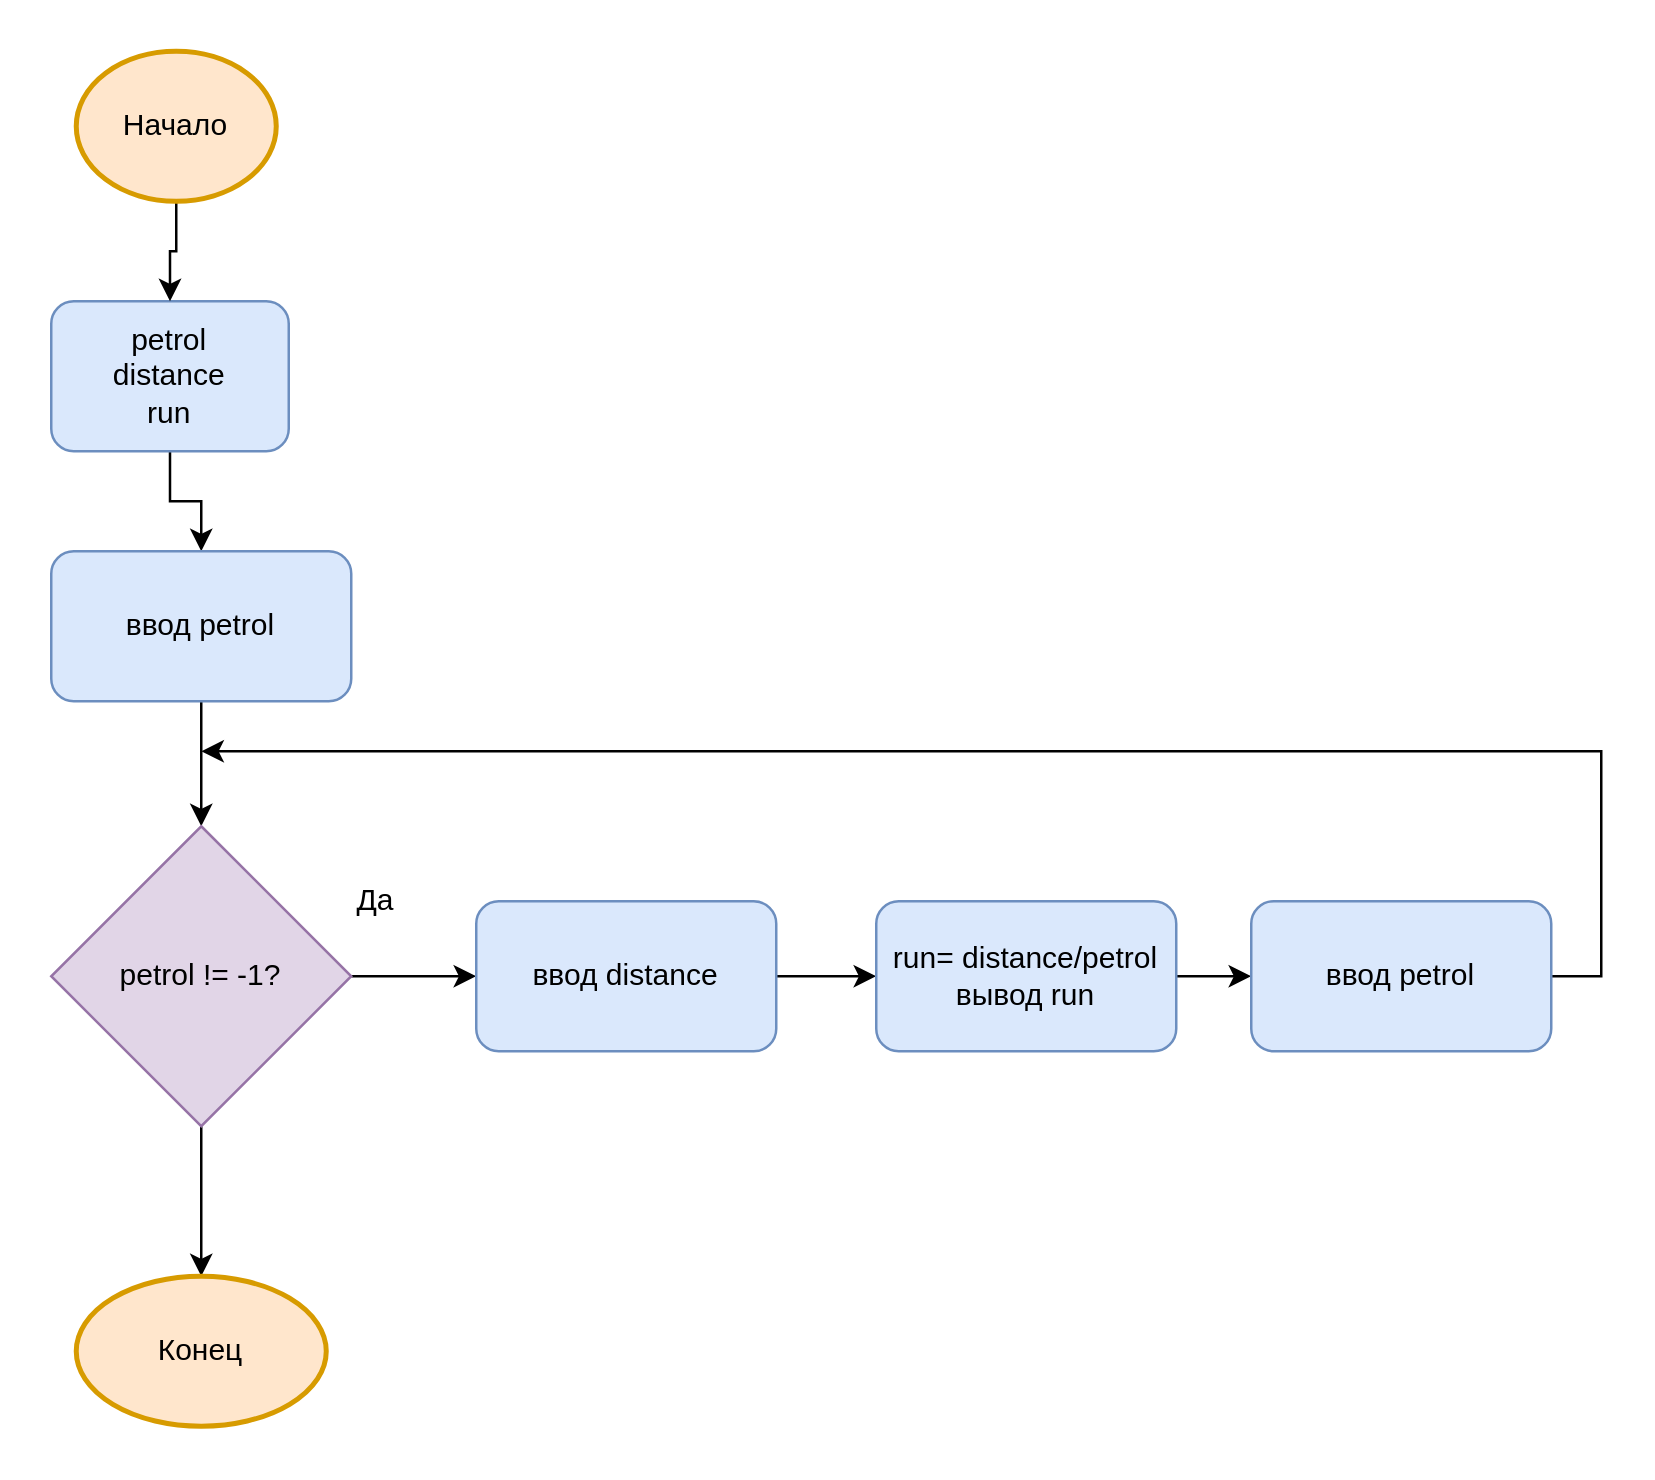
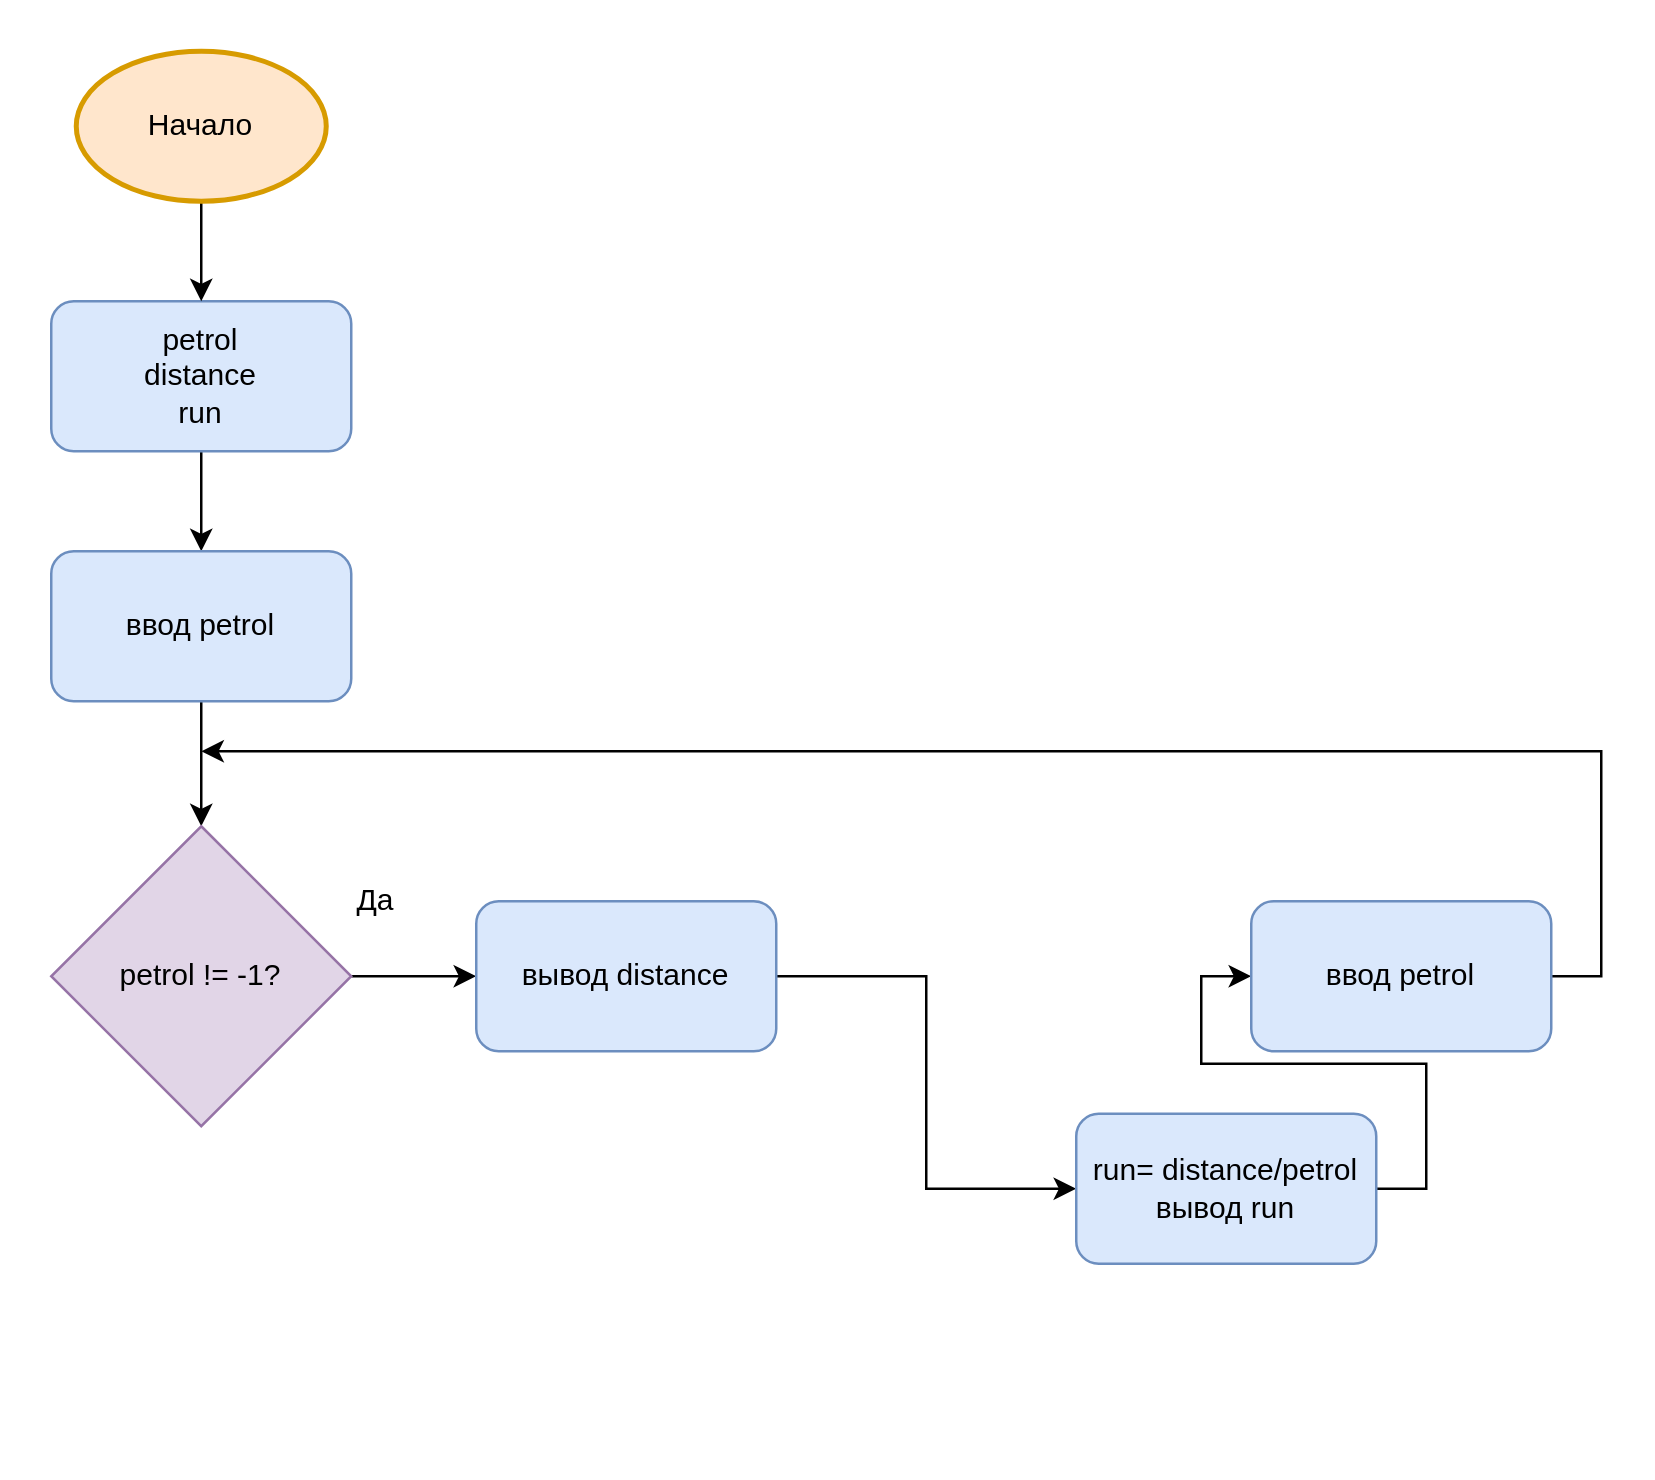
  <mxCell id="0" />
  <mxCell id="1" parent="0" />
  <mxCell id="2" style="edgeStyle=orthogonalEdgeStyle;rounded=0;orthogonalLoop=1;jettySize=auto;html=1;exitX=0.5;exitY=1;exitDx=0;exitDy=0;entryX=0.5;entryY=0;entryDx=0;entryDy=0;" parent="1" source="3" target="5" edge="1"><mxGeometry relative="1" as="geometry" /></mxCell>
- <mxCell id="3" value="petrol&lt;br&gt;distance&lt;br&gt;run" style="rounded=1;whiteSpace=wrap;html=1;fillColor=#dae8fc;strokeColor=#6c8ebf;" parent="1" vertex="1"><mxGeometry x="20" y="120" width="95" height="60" as="geometry" /></mxCell>
+ <mxCell id="3" value="petrol&lt;br&gt;distance&lt;br&gt;run" style="rounded=1;whiteSpace=wrap;html=1;fillColor=#dae8fc;strokeColor=#6c8ebf;" parent="1" vertex="1"><mxGeometry x="20" y="120" width="120" height="60" as="geometry" /></mxCell>
  <mxCell id="4" style="edgeStyle=orthogonalEdgeStyle;rounded=0;orthogonalLoop=1;jettySize=auto;html=1;exitX=0.5;exitY=1;exitDx=0;exitDy=0;entryX=0.5;entryY=0;entryDx=0;entryDy=0;" parent="1" source="5" target="8" edge="1"><mxGeometry relative="1" as="geometry" /></mxCell>
  <mxCell id="5" value="ввод petrol" style="rounded=1;whiteSpace=wrap;html=1;fillColor=#dae8fc;strokeColor=#6c8ebf;" parent="1" vertex="1"><mxGeometry x="20" y="220" width="120" height="60" as="geometry" /></mxCell>
- <mxCell id="6" style="edgeStyle=orthogonalEdgeStyle;rounded=0;orthogonalLoop=1;jettySize=auto;html=1;exitX=0.5;exitY=1;exitDx=0;exitDy=0;entryX=0.5;entryY=0;entryDx=0;entryDy=0;entryPerimeter=0;" parent="1" source="8" target="17" edge="1"><mxGeometry relative="1" as="geometry" /></mxCell>
  <mxCell id="7" style="edgeStyle=orthogonalEdgeStyle;rounded=0;orthogonalLoop=1;jettySize=auto;html=1;exitX=1;exitY=0.5;exitDx=0;exitDy=0;entryX=0;entryY=0.5;entryDx=0;entryDy=0;" parent="1" source="8" target="10" edge="1"><mxGeometry relative="1" as="geometry" /></mxCell>
  <mxCell id="8" value="petrol != -1?" style="rhombus;whiteSpace=wrap;html=1;aspect=fixed;fillColor=#e1d5e7;strokeColor=#9673a6;" parent="1" vertex="1"><mxGeometry x="20" y="330" width="120" height="120" as="geometry" /></mxCell>
  <mxCell id="9" style="edgeStyle=orthogonalEdgeStyle;rounded=0;orthogonalLoop=1;jettySize=auto;html=1;exitX=1;exitY=0.5;exitDx=0;exitDy=0;entryX=0;entryY=0.5;entryDx=0;entryDy=0;" parent="1" source="10" target="12" edge="1"><mxGeometry relative="1" as="geometry" /></mxCell>
- <mxCell id="10" value="ввод distance" style="rounded=1;whiteSpace=wrap;html=1;fillColor=#dae8fc;strokeColor=#6c8ebf;" parent="1" vertex="1"><mxGeometry x="190" y="360" width="120" height="60" as="geometry" /></mxCell>
+ <mxCell id="10" value="вывод distance" style="rounded=1;whiteSpace=wrap;html=1;fillColor=#dae8fc;strokeColor=#6c8ebf;" parent="1" vertex="1"><mxGeometry x="190" y="360" width="120" height="60" as="geometry" /></mxCell>
  <mxCell id="11" style="edgeStyle=orthogonalEdgeStyle;rounded=0;orthogonalLoop=1;jettySize=auto;html=1;exitX=1;exitY=0.5;exitDx=0;exitDy=0;entryX=0;entryY=0.5;entryDx=0;entryDy=0;" parent="1" source="12" target="14" edge="1"><mxGeometry relative="1" as="geometry" /></mxCell>
- <mxCell id="12" value="run= distance/petrol&lt;br&gt;вывод run" style="rounded=1;whiteSpace=wrap;html=1;fillColor=#dae8fc;strokeColor=#6c8ebf;" parent="1" vertex="1"><mxGeometry x="350" y="360" width="120" height="60" as="geometry" /></mxCell>
+ <mxCell id="12" value="run= distance/petrol&lt;br&gt;вывод run" style="rounded=1;whiteSpace=wrap;html=1;fillColor=#dae8fc;strokeColor=#6c8ebf;" parent="1" vertex="1"><mxGeometry x="430" y="445" width="120" height="60" as="geometry" /></mxCell>
  <mxCell id="13" style="edgeStyle=orthogonalEdgeStyle;rounded=0;orthogonalLoop=1;jettySize=auto;html=1;exitX=1;exitY=0.5;exitDx=0;exitDy=0;" parent="1" source="14" edge="1"><mxGeometry relative="1" as="geometry"><mxPoint x="80" y="300" as="targetPoint" /><Array as="points"><mxPoint x="640" y="390" /><mxPoint x="640" y="300" /><mxPoint x="80" y="300" /></Array></mxGeometry></mxCell>
  <mxCell id="14" value="ввод petrol" style="rounded=1;whiteSpace=wrap;html=1;fillColor=#dae8fc;strokeColor=#6c8ebf;" parent="1" vertex="1"><mxGeometry x="500" y="360" width="120" height="60" as="geometry" /></mxCell>
  <mxCell id="15" style="edgeStyle=orthogonalEdgeStyle;rounded=0;orthogonalLoop=1;jettySize=auto;html=1;exitX=0.5;exitY=1;exitDx=0;exitDy=0;exitPerimeter=0;entryX=0.5;entryY=0;entryDx=0;entryDy=0;" parent="1" source="16" target="3" edge="1"><mxGeometry relative="1" as="geometry" /></mxCell>
- <mxCell id="16" value="Начало" style="strokeWidth=2;html=1;shape=mxgraph.flowchart.start_1;whiteSpace=wrap;fillColor=#ffe6cc;strokeColor=#d79b00;" parent="1" vertex="1"><mxGeometry x="30" y="20" width="80" height="60" as="geometry" /></mxCell>
- <mxCell id="17" value="Конец" style="strokeWidth=2;html=1;shape=mxgraph.flowchart.start_1;whiteSpace=wrap;fillColor=#ffe6cc;strokeColor=#d79b00;" parent="1" vertex="1"><mxGeometry x="30" y="510" width="100" height="60" as="geometry" /></mxCell>
+ <mxCell id="16" value="Начало" style="strokeWidth=2;html=1;shape=mxgraph.flowchart.start_1;whiteSpace=wrap;fillColor=#ffe6cc;strokeColor=#d79b00;" parent="1" vertex="1"><mxGeometry x="30" y="20" width="100" height="60" as="geometry" /></mxCell>
  <mxCell id="18" value="Да" style="text;html=1;strokeColor=none;fillColor=none;align=center;verticalAlign=middle;whiteSpace=wrap;rounded=0;" parent="1" vertex="1"><mxGeometry x="130" y="350" width="40" height="20" as="geometry" /></mxCell>
